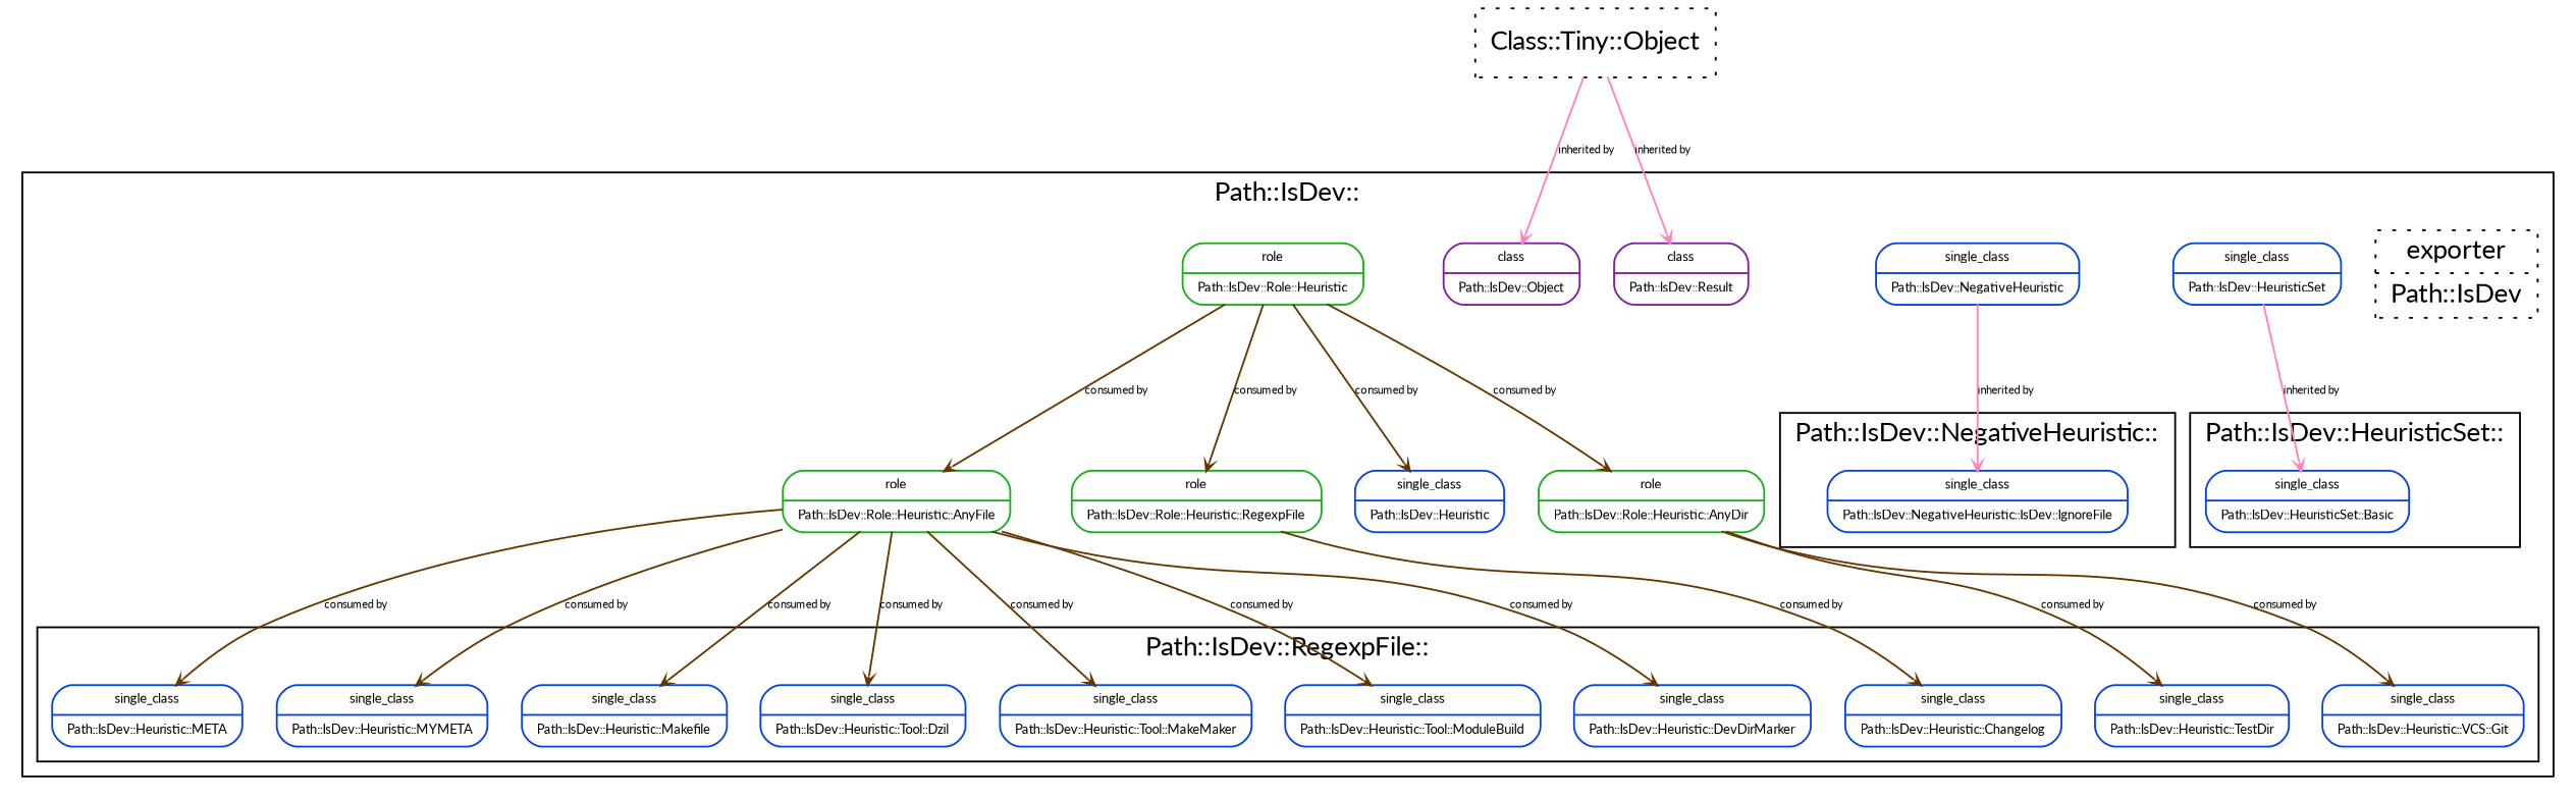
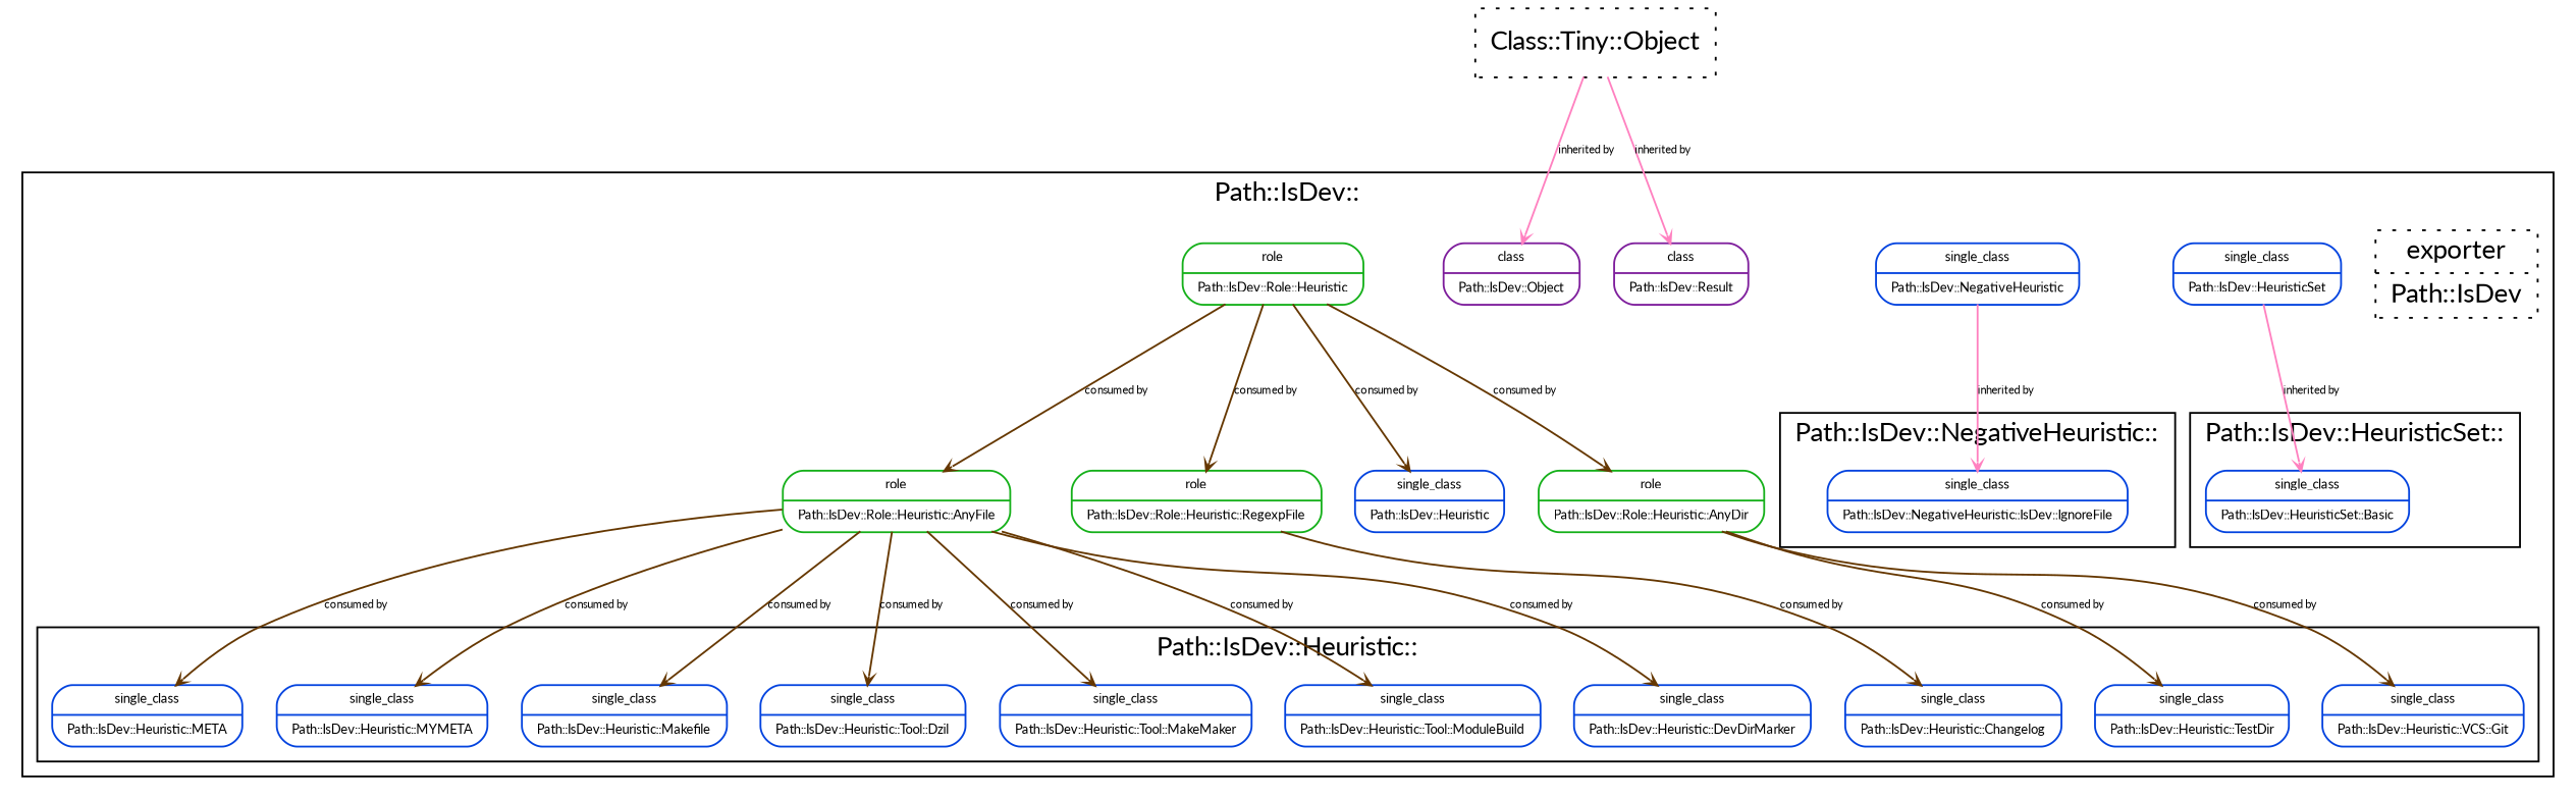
  strict digraph {
    compound=1
    concentrate=1
    rankdir=TB
    ranksep=1
    smoothing=triangle
    splines=spline
    fontname=Lato
    node [color="#0343df" fontsize=7 shape=Mrecord style=solid fontname=Lato]
    edge [arrowhead=open arrowsize=0.5 color="#653700" dir=forward fontsize=6 headclip=1 minlen=1 samehead=head tailclip=1 weight=5 fontname=Lato]
    n1 [height=0.1 label="{{<port1> single_class}|<port2> Path::IsDev::Heuristic::Changelog}"]
    n2 [height=0.1 label="{{<port1> single_class}|<port2> Path::IsDev::Heuristic::DevDirMarker}"]
    n3 [height=0.1 label="{{<port1> single_class}|<port2> Path::IsDev::Heuristic::META}"]
    n4 [height=0.1 label="{{<port1> single_class}|<port2> Path::IsDev::Heuristic::MYMETA}"]
    n5 [height=0.1 label="{{<port1> single_class}|<port2> Path::IsDev::Heuristic::Makefile}"]
    n6 [height=0.1 label="{{<port1> single_class}|<port2> Path::IsDev::Heuristic::TestDir}"]
    n7 [height=0.1 label="{{<port1> single_class}|<port2> Path::IsDev::Heuristic::Tool::Dzil}"]
    n8 [height=0.1 label="{{<port1> single_class}|<port2> Path::IsDev::Heuristic::Tool::MakeMaker}"]
    n9 [height=0.1 label="{{<port1> single_class}|<port2> Path::IsDev::Heuristic::Tool::ModuleBuild}"]
    n10 [height=0.1 label="{{<port1> single_class}|<port2> Path::IsDev::Heuristic::VCS::Git}"]
    n11 [height=0.1 label="{{<port1> single_class}|<port2> Path::IsDev::HeuristicSet::Basic}"]
    n12 [height=0.1 label="{{<port1> single_class}|<port2> Path::IsDev::NegativeHeuristic::IsDev::IgnoreFile}"]
    n13 [label="{{<port1> exporter}|<port2> Path::IsDev}" shape=record style=dotted color="" fontsize=""]
    n14 [height=0.1 label="{{<port1> single_class}|<port2> Path::IsDev::Heuristic}"]
    n15 [height=0.1 label="{{<port1> single_class}|<port2> Path::IsDev::HeuristicSet}"]
    n16 [height=0.1 label="{{<port1> single_class}|<port2> Path::IsDev::NegativeHeuristic}"]
    n17 [color="#7e1e9c" height=0.1 label="{{<port1> class}|<port2> Path::IsDev::Object}"]
    n18 [color="#7e1e9c" height=0.1 label="{{<port1> class}|<port2> Path::IsDev::Result}"]
    n19 [color="#15b01a" height=0.1 label="{{<port1> role}|<port2> Path::IsDev::Role::Heuristic}"]
    n20 [color="#15b01a" height=0.1 label="{{<port1> role}|<port2> Path::IsDev::Role::Heuristic::AnyDir}"]
    n21 [color="#15b01a" height=0.1 label="{{<port1> role}|<port2> Path::IsDev::Role::Heuristic::AnyFile}"]
    n22 [color="#15b01a" height=0.1 label="{{<port1> role}|<port2> Path::IsDev::Role::Heuristic::RegexpFile}"]
    n23 [label="<port1> Class::Tiny::Object" shape=record style=dotted color="" fontsize=""]
    subgraph cluster_1 {
      label="Path::IsDev::"
      rank=max
      n13
      n14
      n15
      n16
      n17
      n18
      n19
      n20
      n21
      n22
      subgraph cluster_2 {
-       label="Path::IsDev::RegexpFile::"
+       label="Path::IsDev::Heuristic::"
        rank=max
        n1
        n2
        n3
        n4
        n5
        n6
        n7
        n8
        n9
        n10
      }
      subgraph cluster_3 {
        label="Path::IsDev::HeuristicSet::"
        rank=max
        n11
      }
      subgraph cluster_4 {
        label="Path::IsDev::NegativeHeuristic::"
        rank=max
        n12
      }
    }
    n15 -> n11 [color="#ff81c0" label="inherited by" weight=10]
    n16 -> n12 [color="#ff81c0" label="inherited by" weight=10]
    n19 -> n14 [label="consumed by"]
    n19 -> n20 [label="consumed by"]
    n19 -> n21 [label="consumed by"]
    n19 -> n22 [label="consumed by"]
    n20 -> n6 [label="consumed by"]
    n20 -> n10 [label="consumed by"]
    n21 -> n2 [label="consumed by"]
    n21 -> n3 [label="consumed by"]
    n21 -> n4 [label="consumed by"]
    n21 -> n5 [label="consumed by"]
    n21 -> n7 [label="consumed by"]
    n21 -> n8 [label="consumed by"]
    n21 -> n9 [label="consumed by"]
    n22 -> n1 [label="consumed by"]
    n23 -> n17 [color="#ff81c0" label="inherited by" weight=10]
    n23 -> n18 [color="#ff81c0" label="inherited by" weight=10]
  }
